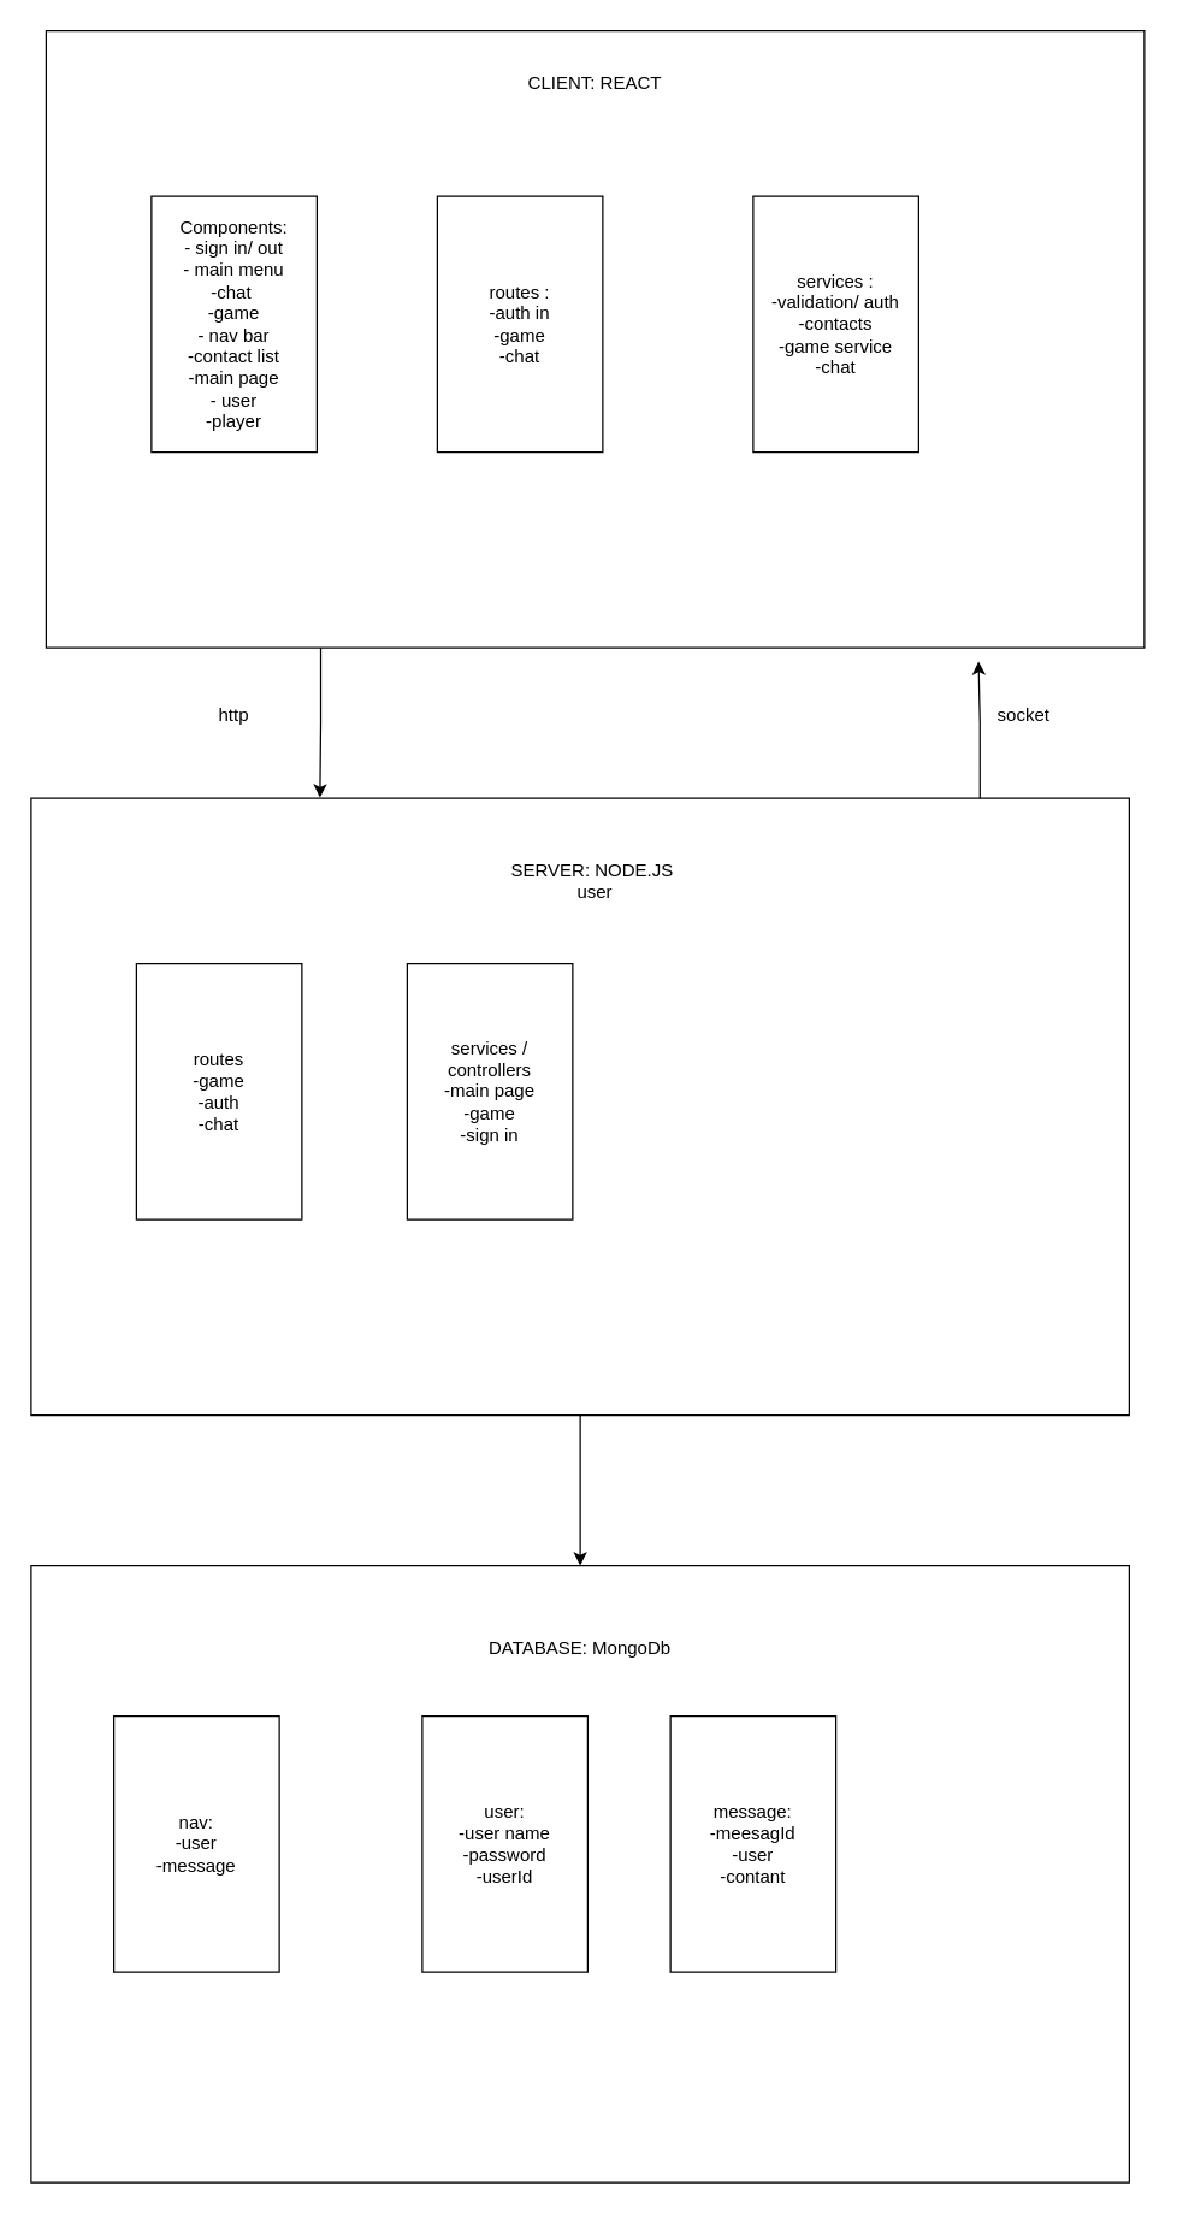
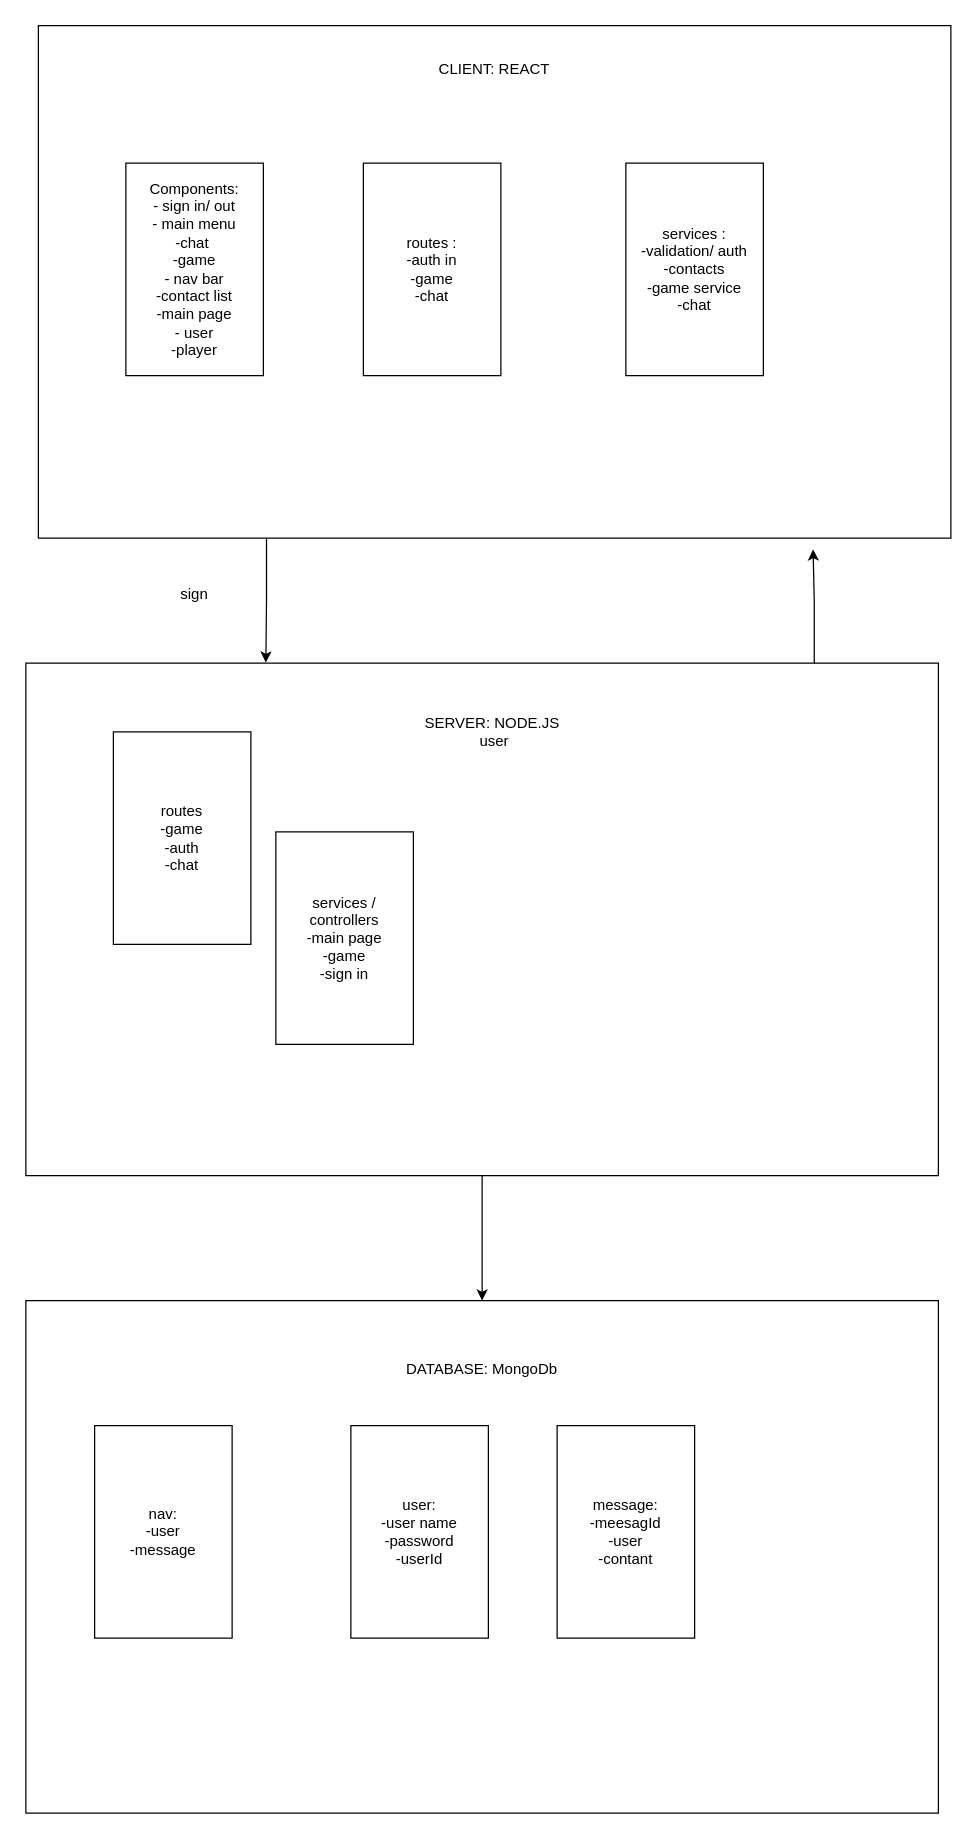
  <mxCell id="0" />
  <mxCell id="1" parent="0" />
  <mxCell id="2" value="" style="edgeStyle=orthogonalEdgeStyle;rounded=0;orthogonalLoop=1;jettySize=auto;html=1;exitX=0.25;exitY=1;exitDx=0;exitDy=0;entryX=0.263;entryY=-0.001;entryDx=0;entryDy=0;entryPerimeter=0;" edge="1" parent="1" source="3" target="10"><mxGeometry relative="1" as="geometry" /></mxCell>
  <mxCell id="3" value="&lt;span style=&quot;color: rgba(0 , 0 , 0 , 0) ; font-family: monospace ; font-size: 0px&quot;&gt;%3CmxGraphModel%3E%3Croot%3E%3CmxCell%20id%3D%220%22%2F%3E%3CmxCell%20id%3D%221%22%20parent%3D%220%22%2F%3E%3CmxCell%20id%3D%222%22%20value%3D%22routes%20%3A%26lt%3Bbr%26gt%3B-sign%20in%26lt%3Bbr%26gt%3B-game%26lt%3Bbr%26gt%3B-chat%22%20style%3D%22text%3Bhtml%3D1%3BstrokeColor%3Ddefault%3BfillColor%3Dnone%3Balign%3Dcenter%3BverticalAlign%3Dmiddle%3BwhiteSpace%3Dwrap%3Brounded%3D0%3B%22%20vertex%3D%221%22%20parent%3D%221%22%3E%3CmxGeometry%20x%3D%22360%22%20y%3D%22-5110%22%20width%3D%22110%22%20height%3D%22170%22%20as%3D%22geometry%22%2F%3E%3C%2FmxCell%3E%3C%2Froot%3E%3C%2FmxGraphModel%3E&lt;/span&gt;" style="rounded=0;whiteSpace=wrap;html=1;hachureGap=4;" parent="1" vertex="1"><mxGeometry x="30" y="20" width="730" height="410" as="geometry" /></mxCell>
  <mxCell id="4" value="CLIENT: REACT&lt;br&gt;" style="text;html=1;strokeColor=none;fillColor=none;align=center;verticalAlign=middle;whiteSpace=wrap;rounded=0;" vertex="1" parent="1"><mxGeometry x="345" y="40" width="100" height="30" as="geometry" /></mxCell>
  <mxCell id="5" value="Components:&lt;br&gt;- sign in/ out&lt;br&gt;- main menu&lt;br&gt;-chat&amp;nbsp;&lt;br&gt;-game&lt;br&gt;- nav bar&lt;br&gt;-contact list&lt;br&gt;-main page&lt;br&gt;- user&lt;br&gt;-player" style="text;html=1;strokeColor=default;fillColor=none;align=center;verticalAlign=middle;whiteSpace=wrap;rounded=0;" vertex="1" parent="1"><mxGeometry x="100" y="130" width="110" height="170" as="geometry" /></mxCell>
  <mxCell id="6" value="routes :&lt;br&gt;-auth in&lt;br&gt;-game&lt;br&gt;-chat" style="text;html=1;strokeColor=default;fillColor=none;align=center;verticalAlign=middle;whiteSpace=wrap;rounded=0;" vertex="1" parent="1"><mxGeometry x="290" y="130" width="110" height="170" as="geometry" /></mxCell>
  <mxCell id="7" value="services :&lt;br&gt;-validation/ auth&lt;br&gt;-contacts&lt;br&gt;-game service&lt;br&gt;-chat" style="text;html=1;strokeColor=default;fillColor=none;align=center;verticalAlign=middle;whiteSpace=wrap;rounded=0;" vertex="1" parent="1"><mxGeometry x="500" y="130" width="110" height="170" as="geometry" /></mxCell>
  <mxCell id="8" value="" style="edgeStyle=orthogonalEdgeStyle;rounded=0;orthogonalLoop=1;jettySize=auto;html=1;entryX=0.849;entryY=1.022;entryDx=0;entryDy=0;entryPerimeter=0;exitX=0.864;exitY=0.006;exitDx=0;exitDy=0;exitPerimeter=0;" edge="1" parent="1" source="10" target="3"><mxGeometry relative="1" as="geometry" /></mxCell>
  <mxCell id="9" value="" style="edgeStyle=orthogonalEdgeStyle;rounded=0;orthogonalLoop=1;jettySize=auto;html=1;" edge="1" parent="1" source="10" target="16"><mxGeometry relative="1" as="geometry" /></mxCell>
  <mxCell id="10" value="&lt;span style=&quot;color: rgba(0 , 0 , 0 , 0) ; font-family: monospace ; font-size: 0px&quot;&gt;%3CmxGraphModel%3E%3Croot%3E%3CmxCell%20id%3D%220%22%2F%3E%3CmxCell%20id%3D%221%22%20parent%3D%220%22%2F%3E%3CmxCell%20id%3D%222%22%20value%3D%22routes%20%3A%26lt%3Bbr%26gt%3B-sign%20in%26lt%3Bbr%26gt%3B-game%26lt%3Bbr%26gt%3B-chat%22%20style%3D%22text%3Bhtml%3D1%3BstrokeColor%3Ddefault%3BfillColor%3Dnone%3Balign%3Dcenter%3BverticalAlign%3Dmiddle%3BwhiteSpace%3Dwrap%3Brounded%3D0%3B%22%20vertex%3D%221%22%20parent%3D%221%22%3E%3CmxGeometry%20x%3D%22360%22%20y%3D%22-5110%22%20width%3D%22110%22%20height%3D%22170%22%20as%3D%22geometry%22%2F%3E%3C%2FmxCell%3E%3C%2Froot%3E%3C%2FmxGraphModel%3E&lt;/span&gt;" style="rounded=0;whiteSpace=wrap;html=1;hachureGap=4;" vertex="1" parent="1"><mxGeometry x="20" y="530" width="730" height="410" as="geometry" /></mxCell>
- <mxCell id="11" value="http" style="text;html=1;strokeColor=none;fillColor=none;align=center;verticalAlign=middle;whiteSpace=wrap;rounded=0;" vertex="1" parent="1"><mxGeometry x="125" y="460" width="60" height="30" as="geometry" /></mxCell>
- <mxCell id="12" value="socket" style="text;html=1;strokeColor=none;fillColor=none;align=center;verticalAlign=middle;whiteSpace=wrap;rounded=0;" vertex="1" parent="1"><mxGeometry x="650" y="460" width="60" height="30" as="geometry" /></mxCell>
+ <mxCell id="11" value="sign" style="text;html=1;strokeColor=none;fillColor=none;align=center;verticalAlign=middle;whiteSpace=wrap;rounded=0;" vertex="1" parent="1"><mxGeometry x="125" y="460" width="60" height="30" as="geometry" /></mxCell>
  <mxCell id="13" value="SERVER: NODE.JS&amp;nbsp;&lt;br&gt;user" style="text;html=1;strokeColor=none;fillColor=none;align=center;verticalAlign=middle;whiteSpace=wrap;rounded=0;" vertex="1" parent="1"><mxGeometry x="330" y="570" width="130" height="30" as="geometry" /></mxCell>
- <mxCell id="14" value="routes&lt;br&gt;-game&lt;br&gt;-auth&lt;br&gt;-chat" style="text;html=1;strokeColor=default;fillColor=none;align=center;verticalAlign=middle;whiteSpace=wrap;rounded=0;" vertex="1" parent="1"><mxGeometry x="90" y="640" width="110" height="170" as="geometry" /></mxCell>
- <mxCell id="15" value="services / controllers&lt;br&gt;-main page&lt;br&gt;-game&lt;br&gt;-sign in" style="text;html=1;strokeColor=default;fillColor=none;align=center;verticalAlign=middle;whiteSpace=wrap;rounded=0;" vertex="1" parent="1"><mxGeometry x="270" y="640" width="110" height="170" as="geometry" /></mxCell>
+ <mxCell id="14" value="routes&lt;br&gt;-game&lt;br&gt;-auth&lt;br&gt;-chat" style="text;html=1;strokeColor=default;fillColor=none;align=center;verticalAlign=middle;whiteSpace=wrap;rounded=0;" vertex="1" parent="1"><mxGeometry x="90" y="585" width="110" height="170" as="geometry" /></mxCell>
+ <mxCell id="15" value="services / controllers&lt;br&gt;-main page&lt;br&gt;-game&lt;br&gt;-sign in" style="text;html=1;strokeColor=default;fillColor=none;align=center;verticalAlign=middle;whiteSpace=wrap;rounded=0;" vertex="1" parent="1"><mxGeometry x="220" y="665" width="110" height="170" as="geometry" /></mxCell>
  <mxCell id="16" value="&lt;span style=&quot;color: rgba(0 , 0 , 0 , 0) ; font-family: monospace ; font-size: 0px&quot;&gt;%3CmxGraphModel%3E%3Croot%3E%3CmxCell%20id%3D%220%22%2F%3E%3CmxCell%20id%3D%221%22%20parent%3D%220%22%2F%3E%3CmxCell%20id%3D%222%22%20value%3D%22routes%20%3A%26lt%3Bbr%26gt%3B-sign%20in%26lt%3Bbr%26gt%3B-game%26lt%3Bbr%26gt%3B-chat%22%20style%3D%22text%3Bhtml%3D1%3BstrokeColor%3Ddefault%3BfillColor%3Dnone%3Balign%3Dcenter%3BverticalAlign%3Dmiddle%3BwhiteSpace%3Dwrap%3Brounded%3D0%3B%22%20vertex%3D%221%22%20parent%3D%221%22%3E%3CmxGeometry%20x%3D%22360%22%20y%3D%22-5110%22%20width%3D%22110%22%20height%3D%22170%22%20as%3D%22geometry%22%2F%3E%3C%2FmxCell%3E%3C%2Froot%3E%3C%2FmxGraphModel%3E&lt;/span&gt;" style="rounded=0;whiteSpace=wrap;html=1;hachureGap=4;" vertex="1" parent="1"><mxGeometry x="20" y="1040" width="730" height="410" as="geometry" /></mxCell>
  <mxCell id="17" value="DATABASE: MongoDb" style="text;html=1;strokeColor=none;fillColor=none;align=center;verticalAlign=middle;whiteSpace=wrap;rounded=0;" vertex="1" parent="1"><mxGeometry x="320" y="1080" width="130" height="30" as="geometry" /></mxCell>
  <mxCell id="18" value="nav:&lt;br&gt;-user&lt;br&gt;-message&lt;br&gt;" style="text;html=1;strokeColor=default;fillColor=none;align=center;verticalAlign=middle;whiteSpace=wrap;rounded=0;" vertex="1" parent="1"><mxGeometry x="75" y="1140" width="110" height="170" as="geometry" /></mxCell>
  <mxCell id="19" value="user:&lt;br&gt;-user name&lt;br&gt;-password&lt;br&gt;-userId&lt;br&gt;" style="text;html=1;strokeColor=default;fillColor=none;align=center;verticalAlign=middle;whiteSpace=wrap;rounded=0;" vertex="1" parent="1"><mxGeometry x="280" y="1140" width="110" height="170" as="geometry" /></mxCell>
  <mxCell id="20" value="message:&lt;br&gt;-meesagId&lt;br&gt;-user&lt;br&gt;-contant" style="text;html=1;strokeColor=default;fillColor=none;align=center;verticalAlign=middle;whiteSpace=wrap;rounded=0;" vertex="1" parent="1"><mxGeometry x="445" y="1140" width="110" height="170" as="geometry" /></mxCell>
